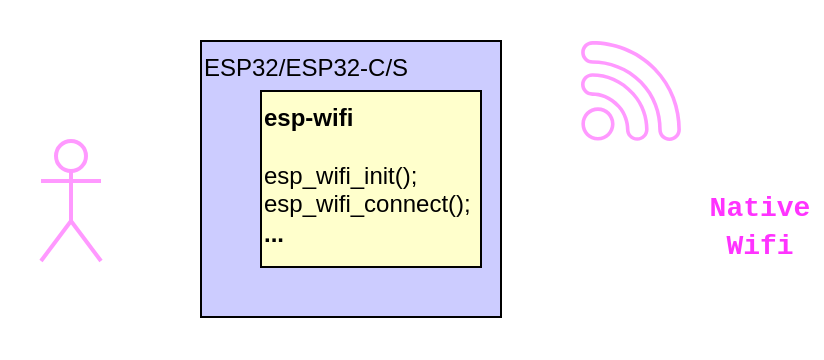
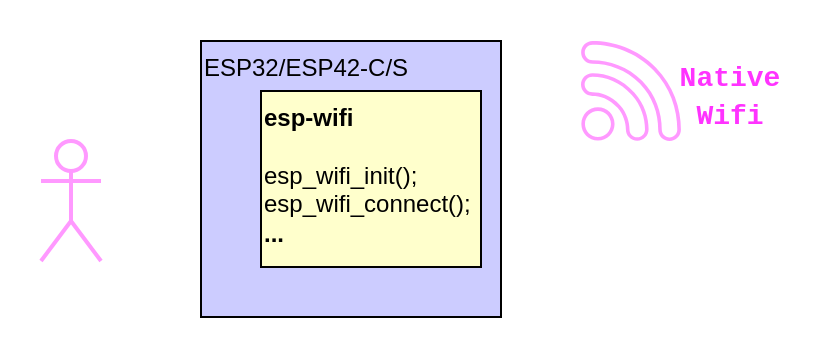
  <mxCell id="0" />
  <mxCell id="1" parent="0" />
- <mxCell id="2" value="ESP32/ESP32-C/S" style="rounded=0;whiteSpace=wrap;html=1;align=left;verticalAlign=top;fillColor=#CCCCFF;fontColor=#000000;" parent="1" vertex="1"><mxGeometry x="100" y="20" width="150" height="138" as="geometry" /></mxCell>
+ <mxCell id="2" value="ESP32/ESP42-C/S" style="rounded=0;whiteSpace=wrap;html=1;align=left;verticalAlign=top;fillColor=#CCCCFF;fontColor=#000000;" parent="1" vertex="1"><mxGeometry x="100" y="20" width="150" height="138" as="geometry" /></mxCell>
  <mxCell id="3" value="&lt;font style=&quot;font-size: 12px;&quot;&gt;&lt;b&gt;esp-wifi&lt;/b&gt;&lt;br&gt;&lt;br&gt;esp_wifi_init();&lt;br&gt;esp_wifi_connect();&lt;br&gt;&lt;b&gt;...&lt;/b&gt;&lt;br&gt;&lt;/font&gt;" style="rounded=0;whiteSpace=wrap;html=1;fillColor=#FFFFCC;fontColor=#000000;align=left;verticalAlign=top;" parent="1" vertex="1"><mxGeometry x="130" y="45" width="110" height="88" as="geometry" /></mxCell>
  <mxCell id="4" value="" style="shape=umlActor;verticalLabelPosition=bottom;verticalAlign=top;html=1;outlineConnect=0;fontSize=12;fontColor=#000000;fillColor=none;strokeWidth=2;strokeColor=#FF99FF;" parent="1" vertex="1"><mxGeometry x="20" y="70" width="30" height="60" as="geometry" /></mxCell>
  <mxCell id="5" value="" style="sketch=0;pointerEvents=1;shadow=0;dashed=0;html=1;strokeColor=none;fillColor=#FF99FF;aspect=fixed;labelPosition=center;verticalLabelPosition=bottom;verticalAlign=top;align=center;outlineConnect=0;shape=mxgraph.vvd.wi_fi;strokeWidth=2;" parent="1" vertex="1"><mxGeometry x="290" y="20" width="50" height="50" as="geometry" /></mxCell>
- <mxCell id="6" value="&lt;div style=&quot;font-family: Consolas, &amp;quot;Courier New&amp;quot;, monospace; font-size: 14px; line-height: 19px;&quot;&gt;&lt;font color=&quot;#ff33ff&quot;&gt;&lt;b&gt;Native&lt;/b&gt;&lt;/font&gt;&lt;/div&gt;&lt;div style=&quot;font-family: Consolas, &amp;quot;Courier New&amp;quot;, monospace; font-size: 14px; line-height: 19px;&quot;&gt;&lt;font color=&quot;#ff33ff&quot;&gt;&lt;b&gt;Wifi&lt;/b&gt;&lt;/font&gt;&lt;/div&gt;" style="text;html=1;strokeColor=none;fillColor=none;align=center;verticalAlign=middle;whiteSpace=wrap;rounded=0;strokeWidth=2;fontSize=12;fontColor=#000000;" parent="1" vertex="1"><mxGeometry x="355" y="90" width="50" height="45" as="geometry" /></mxCell>
+ <mxCell id="6" value="&lt;div style=&quot;font-family: Consolas, &amp;quot;Courier New&amp;quot;, monospace; font-size: 14px; line-height: 19px;&quot;&gt;&lt;font color=&quot;#ff33ff&quot;&gt;&lt;b&gt;Native&lt;/b&gt;&lt;/font&gt;&lt;/div&gt;&lt;div style=&quot;font-family: Consolas, &amp;quot;Courier New&amp;quot;, monospace; font-size: 14px; line-height: 19px;&quot;&gt;&lt;font color=&quot;#ff33ff&quot;&gt;&lt;b&gt;Wifi&lt;/b&gt;&lt;/font&gt;&lt;/div&gt;" style="text;html=1;strokeColor=none;fillColor=none;align=center;verticalAlign=middle;whiteSpace=wrap;rounded=0;strokeWidth=2;fontSize=12;fontColor=#000000;" parent="1" vertex="1"><mxGeometry x="340" y="25" width="50" height="45" as="geometry" /></mxCell>
